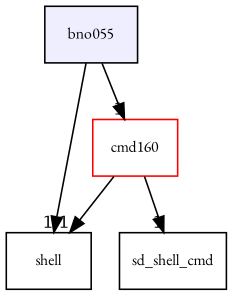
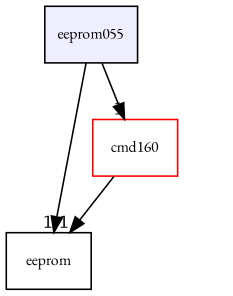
  digraph {
    compound=true
    fontname="EB Garamond"
    node [fontname="EB Garamond" fontsize=10 shape=box]
    edge [fontname="EB Garamond" headlabel=1 labeldistance=1.5 labelfontname=Helvetica labelfontsize=10]
-   n1 [fillcolor="#eeeeff" label=bno055 pencolor=black style=filled]
+   n1 [fillcolor="#eeeeff" label=eeprom055 pencolor=black style=filled]
    n2 [color=red fillcolor=white label=cmd160 style=filled]
-   n3 [label=shell]
-   n4 [label=sd_shell_cmd]
+   n3 [label=eeprom]
    n1 -> n2
    n1 -> n3
    n2 -> n3
-   n2 -> n4
  }
